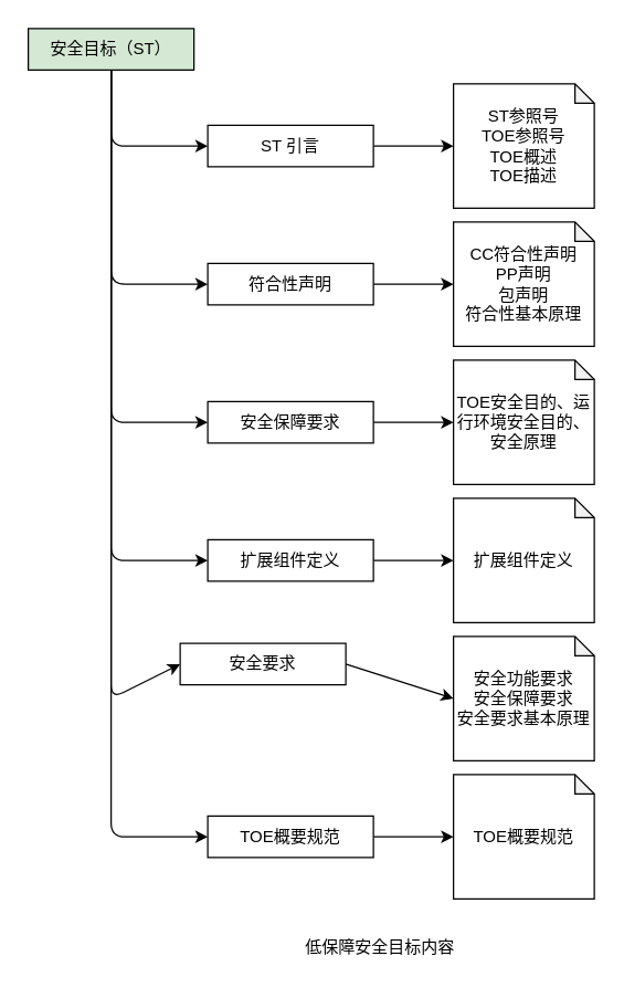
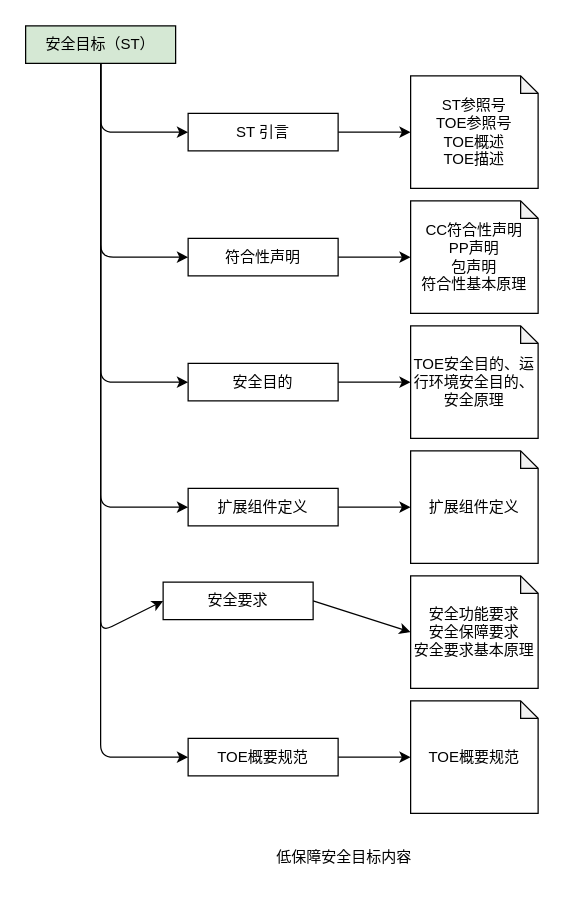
  <mxCell id="0" />
  <mxCell id="1" parent="0" />
  <mxCell id="2" value="" style="edgeStyle=none;html=1;" edge="1" parent="1" source="8" target="10"><mxGeometry relative="1" as="geometry"><Array as="points"><mxPoint x="80" y="105" /></Array></mxGeometry></mxCell>
  <mxCell id="3" style="edgeStyle=none;html=1;exitX=0.5;exitY=1;exitDx=0;exitDy=0;entryX=0;entryY=0.5;entryDx=0;entryDy=0;" edge="1" parent="1" source="8" target="13"><mxGeometry relative="1" as="geometry"><Array as="points"><mxPoint x="80" y="205" /></Array></mxGeometry></mxCell>
  <mxCell id="4" style="edgeStyle=none;html=1;exitX=0.5;exitY=1;exitDx=0;exitDy=0;entryX=0;entryY=0.5;entryDx=0;entryDy=0;" edge="1" parent="1" source="8" target="16"><mxGeometry relative="1" as="geometry"><Array as="points"><mxPoint x="80" y="305" /></Array></mxGeometry></mxCell>
  <mxCell id="5" style="edgeStyle=none;html=1;exitX=0.5;exitY=1;exitDx=0;exitDy=0;entryX=0;entryY=0.5;entryDx=0;entryDy=0;" edge="1" parent="1" source="8" target="19"><mxGeometry relative="1" as="geometry"><Array as="points"><mxPoint x="80" y="405" /></Array></mxGeometry></mxCell>
  <mxCell id="6" style="edgeStyle=none;html=1;exitX=0.5;exitY=1;exitDx=0;exitDy=0;entryX=0;entryY=0.5;entryDx=0;entryDy=0;" edge="1" parent="1" source="8" target="22"><mxGeometry relative="1" as="geometry"><Array as="points"><mxPoint x="80" y="505" /></Array></mxGeometry></mxCell>
  <mxCell id="7" style="edgeStyle=none;html=1;exitX=0.5;exitY=1;exitDx=0;exitDy=0;entryX=0;entryY=0.5;entryDx=0;entryDy=0;" edge="1" parent="1" source="8" target="25"><mxGeometry relative="1" as="geometry"><Array as="points"><mxPoint x="80" y="605" /></Array></mxGeometry></mxCell>
  <mxCell id="8" value="安全目标（ST）" style="rounded=0;whiteSpace=wrap;html=1;fillColor=#d5e8d4;" vertex="1" parent="1"><mxGeometry x="20" y="20" width="120" height="30" as="geometry" /></mxCell>
  <mxCell id="9" style="edgeStyle=none;html=1;exitX=1;exitY=0.5;exitDx=0;exitDy=0;entryX=0;entryY=0;entryDx=0;entryDy=50;entryPerimeter=0;" edge="1" parent="1" source="10"><mxGeometry relative="1" as="geometry"><mxPoint x="328" y="105" as="targetPoint" /></mxGeometry></mxCell>
  <mxCell id="10" value="ST 引言" style="rounded=0;whiteSpace=wrap;html=1;" vertex="1" parent="1"><mxGeometry x="150" y="90" width="120" height="30" as="geometry" /></mxCell>
  <mxCell id="11" value="&lt;span&gt;ST参照号&lt;/span&gt;&lt;br&gt;&lt;span&gt;TOE参照号&lt;/span&gt;&lt;br&gt;&lt;span&gt;TOE概述&lt;/span&gt;&lt;br&gt;&lt;span&gt;TOE描述&lt;/span&gt;" style="shape=note;whiteSpace=wrap;html=1;backgroundOutline=1;darkOpacity=0.05;size=14;" vertex="1" parent="1"><mxGeometry x="328" y="60" width="102" height="90" as="geometry" /></mxCell>
  <mxCell id="12" style="edgeStyle=none;html=1;exitX=1;exitY=0.5;exitDx=0;exitDy=0;entryX=0;entryY=0;entryDx=0;entryDy=50;entryPerimeter=0;" edge="1" parent="1" source="13"><mxGeometry relative="1" as="geometry"><mxPoint x="328" y="205" as="targetPoint" /></mxGeometry></mxCell>
  <mxCell id="13" value="符合性声明" style="rounded=0;whiteSpace=wrap;html=1;" vertex="1" parent="1"><mxGeometry x="150" y="190" width="120" height="30" as="geometry" /></mxCell>
  <mxCell id="14" value="CC符合性声明&lt;br&gt;PP声明&lt;br&gt;包声明&lt;br&gt;符合性基本原理" style="shape=note;whiteSpace=wrap;html=1;backgroundOutline=1;darkOpacity=0.05;size=14;" vertex="1" parent="1"><mxGeometry x="328" y="160" width="102" height="90" as="geometry" /></mxCell>
  <mxCell id="15" style="edgeStyle=none;html=1;exitX=1;exitY=0.5;exitDx=0;exitDy=0;entryX=0;entryY=0;entryDx=0;entryDy=50;entryPerimeter=0;" edge="1" parent="1" source="16"><mxGeometry relative="1" as="geometry"><mxPoint x="328" y="305" as="targetPoint" /></mxGeometry></mxCell>
- <mxCell id="16" value="安全保障要求" style="rounded=0;whiteSpace=wrap;html=1;" vertex="1" parent="1"><mxGeometry x="150" y="290" width="120" height="30" as="geometry" /></mxCell>
+ <mxCell id="16" value="安全目的" style="rounded=0;whiteSpace=wrap;html=1;" vertex="1" parent="1"><mxGeometry x="150" y="290" width="120" height="30" as="geometry" /></mxCell>
  <mxCell id="17" value="TOE安全目的、运行环境安全目的、安全原理" style="shape=note;whiteSpace=wrap;html=1;backgroundOutline=1;darkOpacity=0.05;size=14;" vertex="1" parent="1"><mxGeometry x="328" y="260" width="102" height="90" as="geometry" /></mxCell>
  <mxCell id="18" style="edgeStyle=none;html=1;exitX=1;exitY=0.5;exitDx=0;exitDy=0;entryX=0;entryY=0;entryDx=0;entryDy=50;entryPerimeter=0;" edge="1" parent="1" source="19"><mxGeometry relative="1" as="geometry"><mxPoint x="328" y="405" as="targetPoint" /></mxGeometry></mxCell>
  <mxCell id="19" value="扩展组件定义" style="rounded=0;whiteSpace=wrap;html=1;" vertex="1" parent="1"><mxGeometry x="150" y="390" width="120" height="30" as="geometry" /></mxCell>
  <mxCell id="20" value="扩展组件定义" style="shape=note;whiteSpace=wrap;html=1;backgroundOutline=1;darkOpacity=0.05;size=14;" vertex="1" parent="1"><mxGeometry x="328" y="360" width="102" height="90" as="geometry" /></mxCell>
  <mxCell id="21" style="edgeStyle=none;html=1;exitX=1;exitY=0.5;exitDx=0;exitDy=0;entryX=0;entryY=0;entryDx=0;entryDy=50;entryPerimeter=0;" edge="1" parent="1" source="22"><mxGeometry relative="1" as="geometry"><mxPoint x="328" y="505" as="targetPoint" /></mxGeometry></mxCell>
  <mxCell id="22" value="安全要求" style="rounded=0;whiteSpace=wrap;html=1;" vertex="1" parent="1"><mxGeometry x="130" y="465" width="120" height="30" as="geometry" /></mxCell>
  <mxCell id="23" value="安全功能要求&lt;br&gt;安全保障要求&lt;br&gt;安全要求基本原理" style="shape=note;whiteSpace=wrap;html=1;backgroundOutline=1;darkOpacity=0.05;size=14;" vertex="1" parent="1"><mxGeometry x="328" y="460" width="102" height="90" as="geometry" /></mxCell>
  <mxCell id="24" style="edgeStyle=none;html=1;exitX=1;exitY=0.5;exitDx=0;exitDy=0;entryX=0;entryY=0;entryDx=0;entryDy=50;entryPerimeter=0;" edge="1" parent="1" source="25"><mxGeometry relative="1" as="geometry"><mxPoint x="328" y="605" as="targetPoint" /></mxGeometry></mxCell>
  <mxCell id="25" value="TOE概要规范" style="rounded=0;whiteSpace=wrap;html=1;" vertex="1" parent="1"><mxGeometry x="150" y="590" width="120" height="30" as="geometry" /></mxCell>
  <mxCell id="26" value="TOE概要规范" style="shape=note;whiteSpace=wrap;html=1;backgroundOutline=1;darkOpacity=0.05;size=14;" vertex="1" parent="1"><mxGeometry x="328" y="560" width="102" height="90" as="geometry" /></mxCell>
  <mxCell id="27" value="低保障安全目标内容" style="text;html=1;strokeColor=none;fillColor=none;align=center;verticalAlign=middle;whiteSpace=wrap;rounded=0;" vertex="1" parent="1"><mxGeometry x="210" y="670" width="130" height="30" as="geometry" /></mxCell>
